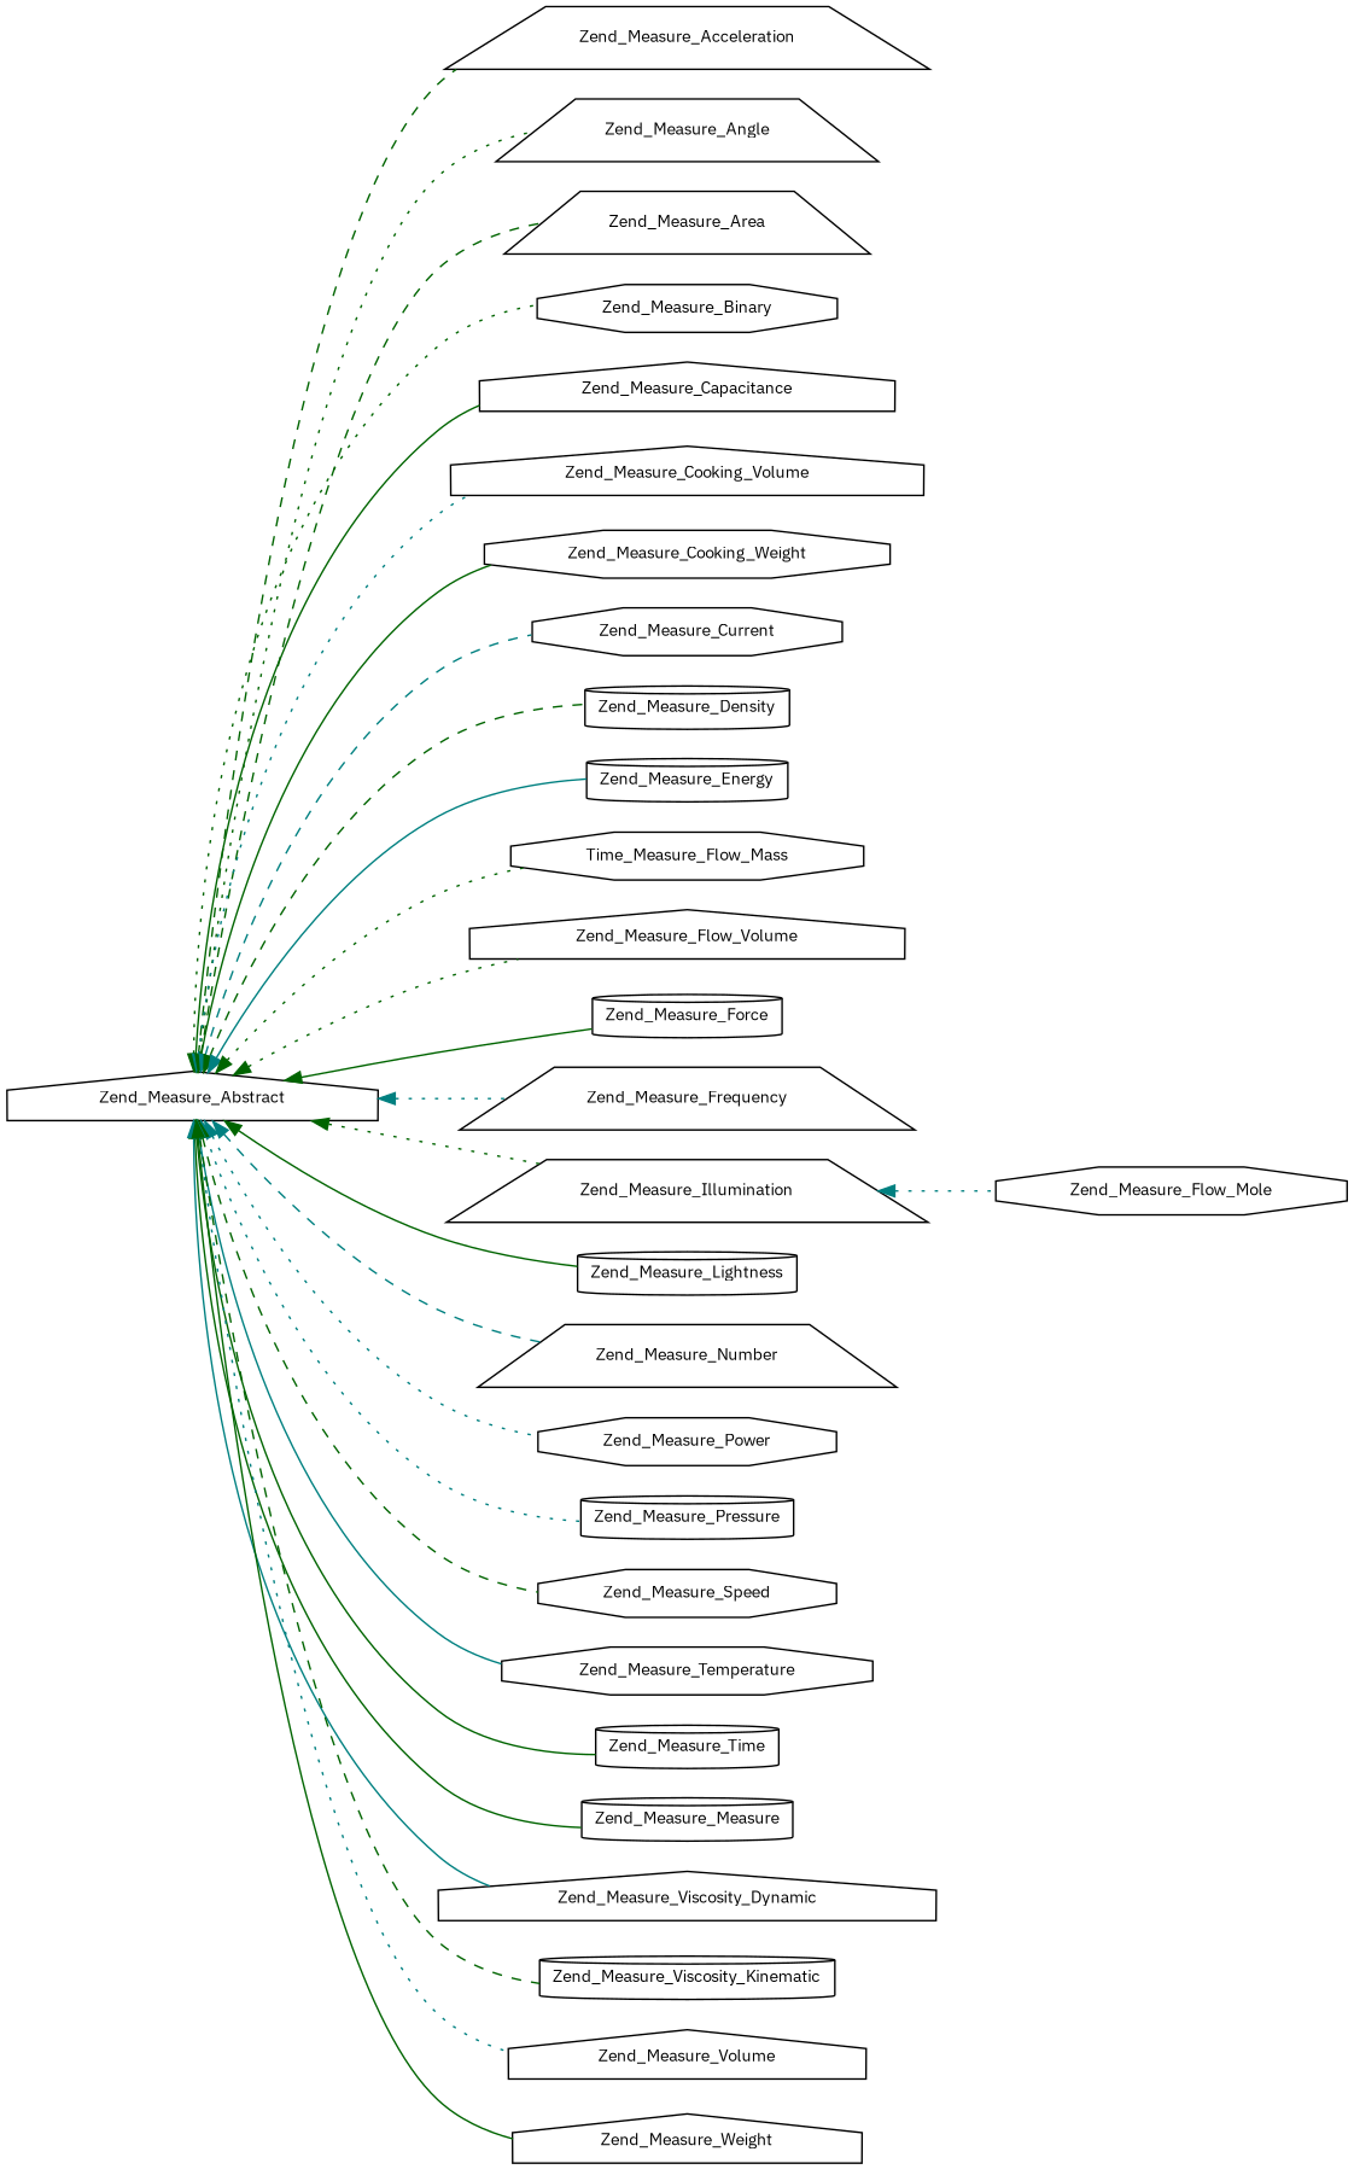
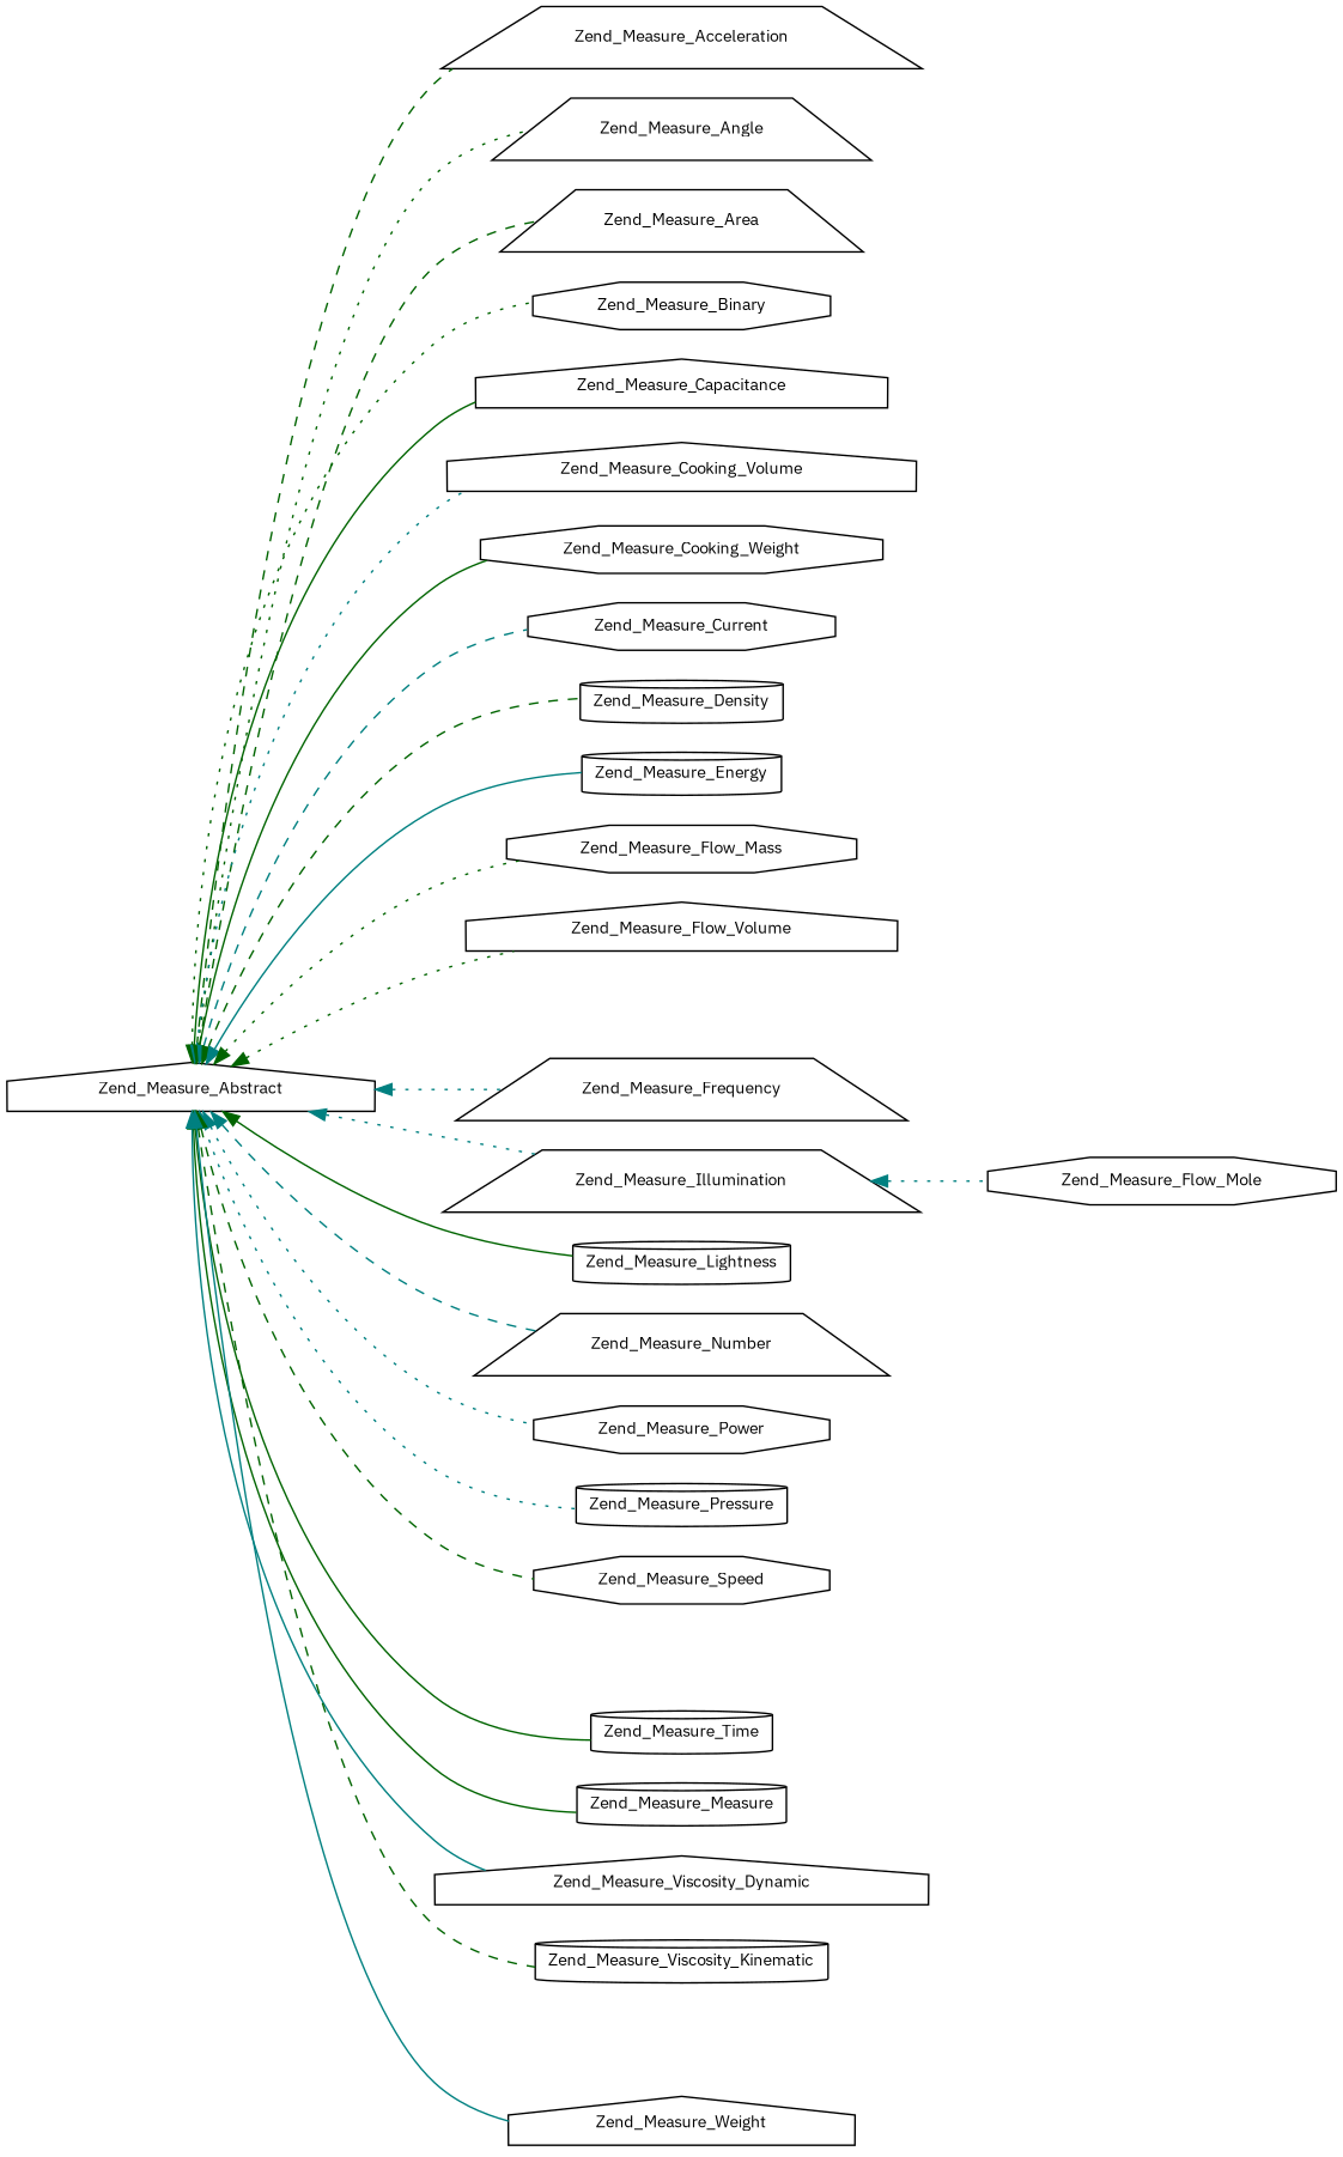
  digraph {
    fontname="IBM Plex Sans"
    rankdir=LR
    node [color=black fillcolor=white fontname="IBM Plex Sans" fontsize=10 shape=octagon style=filled]
    edge [color=darkgreen dir=back fontname="IBM Plex Sans" fontsize=10 labelfontname=Helvetica labelfontsize=10 style=dotted]
    n1 [height=0.2 label=Zend_Measure_Abstract shape=house width=0.4]
    n2 [height=0.2 label=Zend_Measure_Acceleration shape=trapezium width=0.4]
    n3 [height=0.2 label=Zend_Measure_Angle shape=trapezium width=0.4]
    n4 [height=0.2 label=Zend_Measure_Area shape=trapezium width=0.4]
    n5 [height=0.2 label=Zend_Measure_Binary width=0.4]
    n6 [height=0.2 label=Zend_Measure_Capacitance shape=house width=0.4]
    n7 [height=0.2 label=Zend_Measure_Cooking_Volume shape=house width=0.4]
    n8 [height=0.2 label=Zend_Measure_Cooking_Weight width=0.4]
    n9 [height=0.2 label=Zend_Measure_Current width=0.4]
    n10 [height=0.2 label=Zend_Measure_Density shape=cylinder width=0.4]
    n11 [height=0.2 label=Zend_Measure_Energy shape=cylinder width=0.4]
-   n12 [height=0.2 label=Time_Measure_Flow_Mass width=0.4]
+   n12 [height=0.2 label=Zend_Measure_Flow_Mass width=0.4]
    n13 [height=0.2 label=Zend_Measure_Flow_Volume shape=house width=0.4]
-   n14 [height=0.2 label=Zend_Measure_Force shape=cylinder width=0.4]
    n15 [height=0.2 label=Zend_Measure_Frequency shape=trapezium width=0.4]
    n16 [height=0.2 label=Zend_Measure_Illumination shape=trapezium width=0.4]
    n17 [height=0.2 label=Zend_Measure_Lightness shape=cylinder width=0.4]
    n18 [height=0.2 label=Zend_Measure_Number shape=trapezium width=0.4]
    n19 [height=0.2 label=Zend_Measure_Power width=0.4]
    n20 [height=0.2 label=Zend_Measure_Pressure shape=cylinder width=0.4]
    n21 [height=0.2 label=Zend_Measure_Speed width=0.4]
-   n22 [height=0.2 label=Zend_Measure_Temperature width=0.4]
    n23 [height=0.2 label=Zend_Measure_Time shape=cylinder width=0.4]
    n24 [height=0.2 label=Zend_Measure_Measure shape=cylinder width=0.4]
    n25 [height=0.2 label=Zend_Measure_Viscosity_Dynamic shape=house width=0.4]
    n26 [height=0.2 label=Zend_Measure_Viscosity_Kinematic shape=cylinder width=0.4]
-   n27 [height=0.2 label=Zend_Measure_Volume shape=house width=0.4]
    n28 [height=0.2 label=Zend_Measure_Weight shape=house width=0.4]
    n29 [height=0.2 label=Zend_Measure_Flow_Mole width=0.4]
    n1 -> n2 [style=dashed]
    n1 -> n3
    n1 -> n4 [style=dashed]
    n1 -> n5
    n1 -> n6 [style=solid]
    n1 -> n7 [color=teal]
    n1 -> n8 [style=solid]
    n1 -> n9 [color=teal style=dashed]
    n1 -> n10 [style=dashed]
    n1 -> n11 [color=teal style=solid]
    n1 -> n12
    n1 -> n13
-   n1 -> n14 [style=solid]
    n1 -> n15 [color=teal]
-   n1 -> n16
+   n1 -> n16 [color=teal]
    n1 -> n17 [style=solid]
    n1 -> n18 [color=teal style=dashed]
    n1 -> n19 [color=teal]
    n1 -> n20 [color=teal]
    n1 -> n21 [style=dashed]
-   n1 -> n22 [color=teal style=solid]
    n1 -> n23 [style=solid]
    n1 -> n24 [style=solid]
    n1 -> n25 [color=teal style=solid]
    n1 -> n26 [style=dashed]
-   n1 -> n27 [color=teal]
-   n1 -> n28 [style=solid]
+   n1 -> n28 [color=teal style=solid]
    n16 -> n29 [color=teal]
  }
